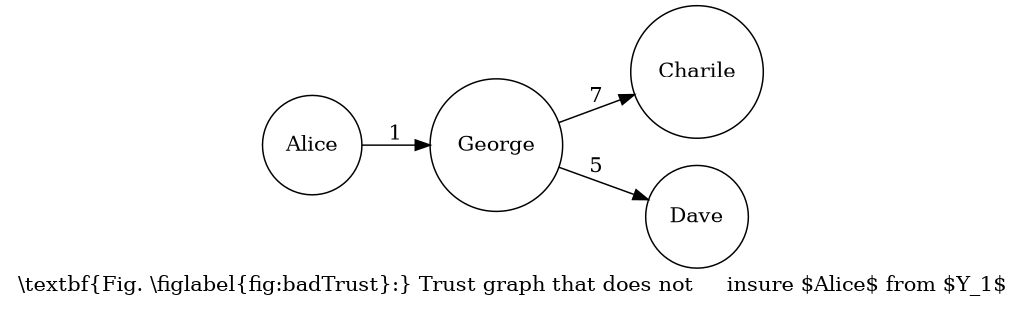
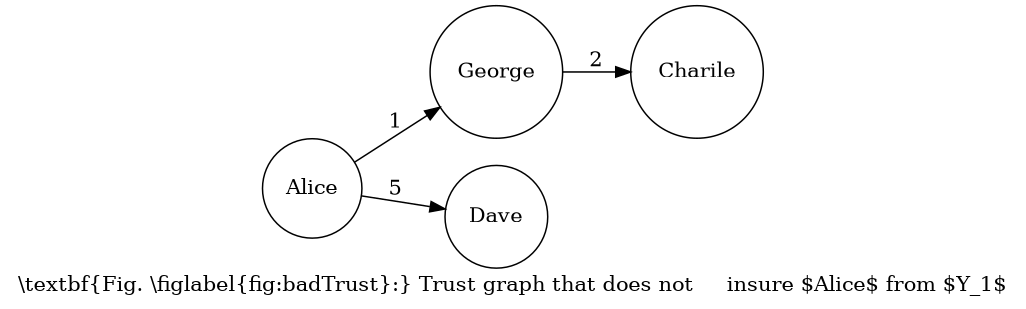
  digraph {
    label="\\textbf{Fig. \\figlabel{fig:badTrust}:} Trust graph that does not     insure $Alice$ from $Y_1$"
    rankdir=LR
    texmode=raw
    node [shape=circle texmode=math]
    edge [texmode=math]
    Alice
    George
    Charile
    Dave
    Alice -> George [label=1]
-   George -> Charile [label=7]
-   George -> Dave [label=5]
+   George -> Charile [label=2]
+   Alice -> Dave [label=5]
  }
